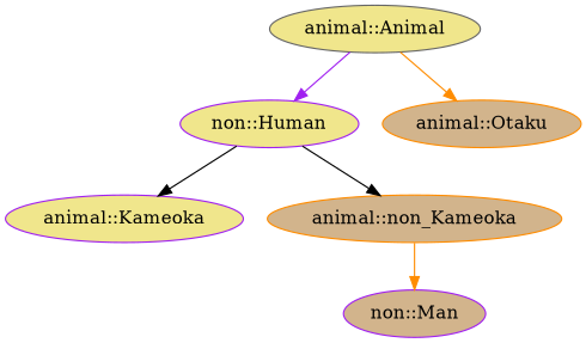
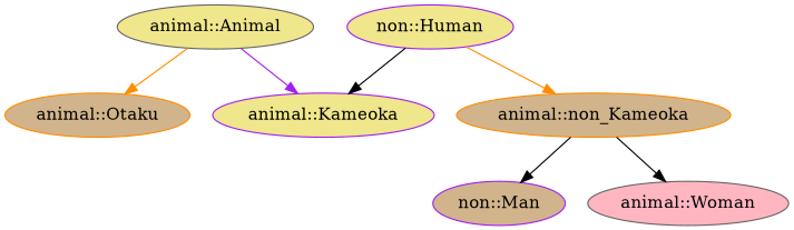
  digraph {
    node [color=purple fillcolor=khaki style=filled]
    edge [color=black]
    n1 [color=gray40 label="animal::Animal"]
    n2 [label="non::Human"]
    n3 [color=darkorange fillcolor=tan label="animal::Otaku"]
    n4 [label="animal::Kameoka"]
    n5 [color=darkorange fillcolor=tan label="animal::non_Kameoka"]
    n6 [fillcolor=tan label="non::Man"]
-   n1 -> n2 [color=purple]
+   n7 [color=gray40 fillcolor=lightpink label="animal::Woman"]
+   n1 -> n4 [color=purple]
    n1 -> n3 [color=darkorange]
    n2 -> n4
-   n2 -> n5
-   n5 -> n6 [color=darkorange]
+   n2 -> n5 [color=darkorange]
+   n5 -> n6
+   n5 -> n7
  }
